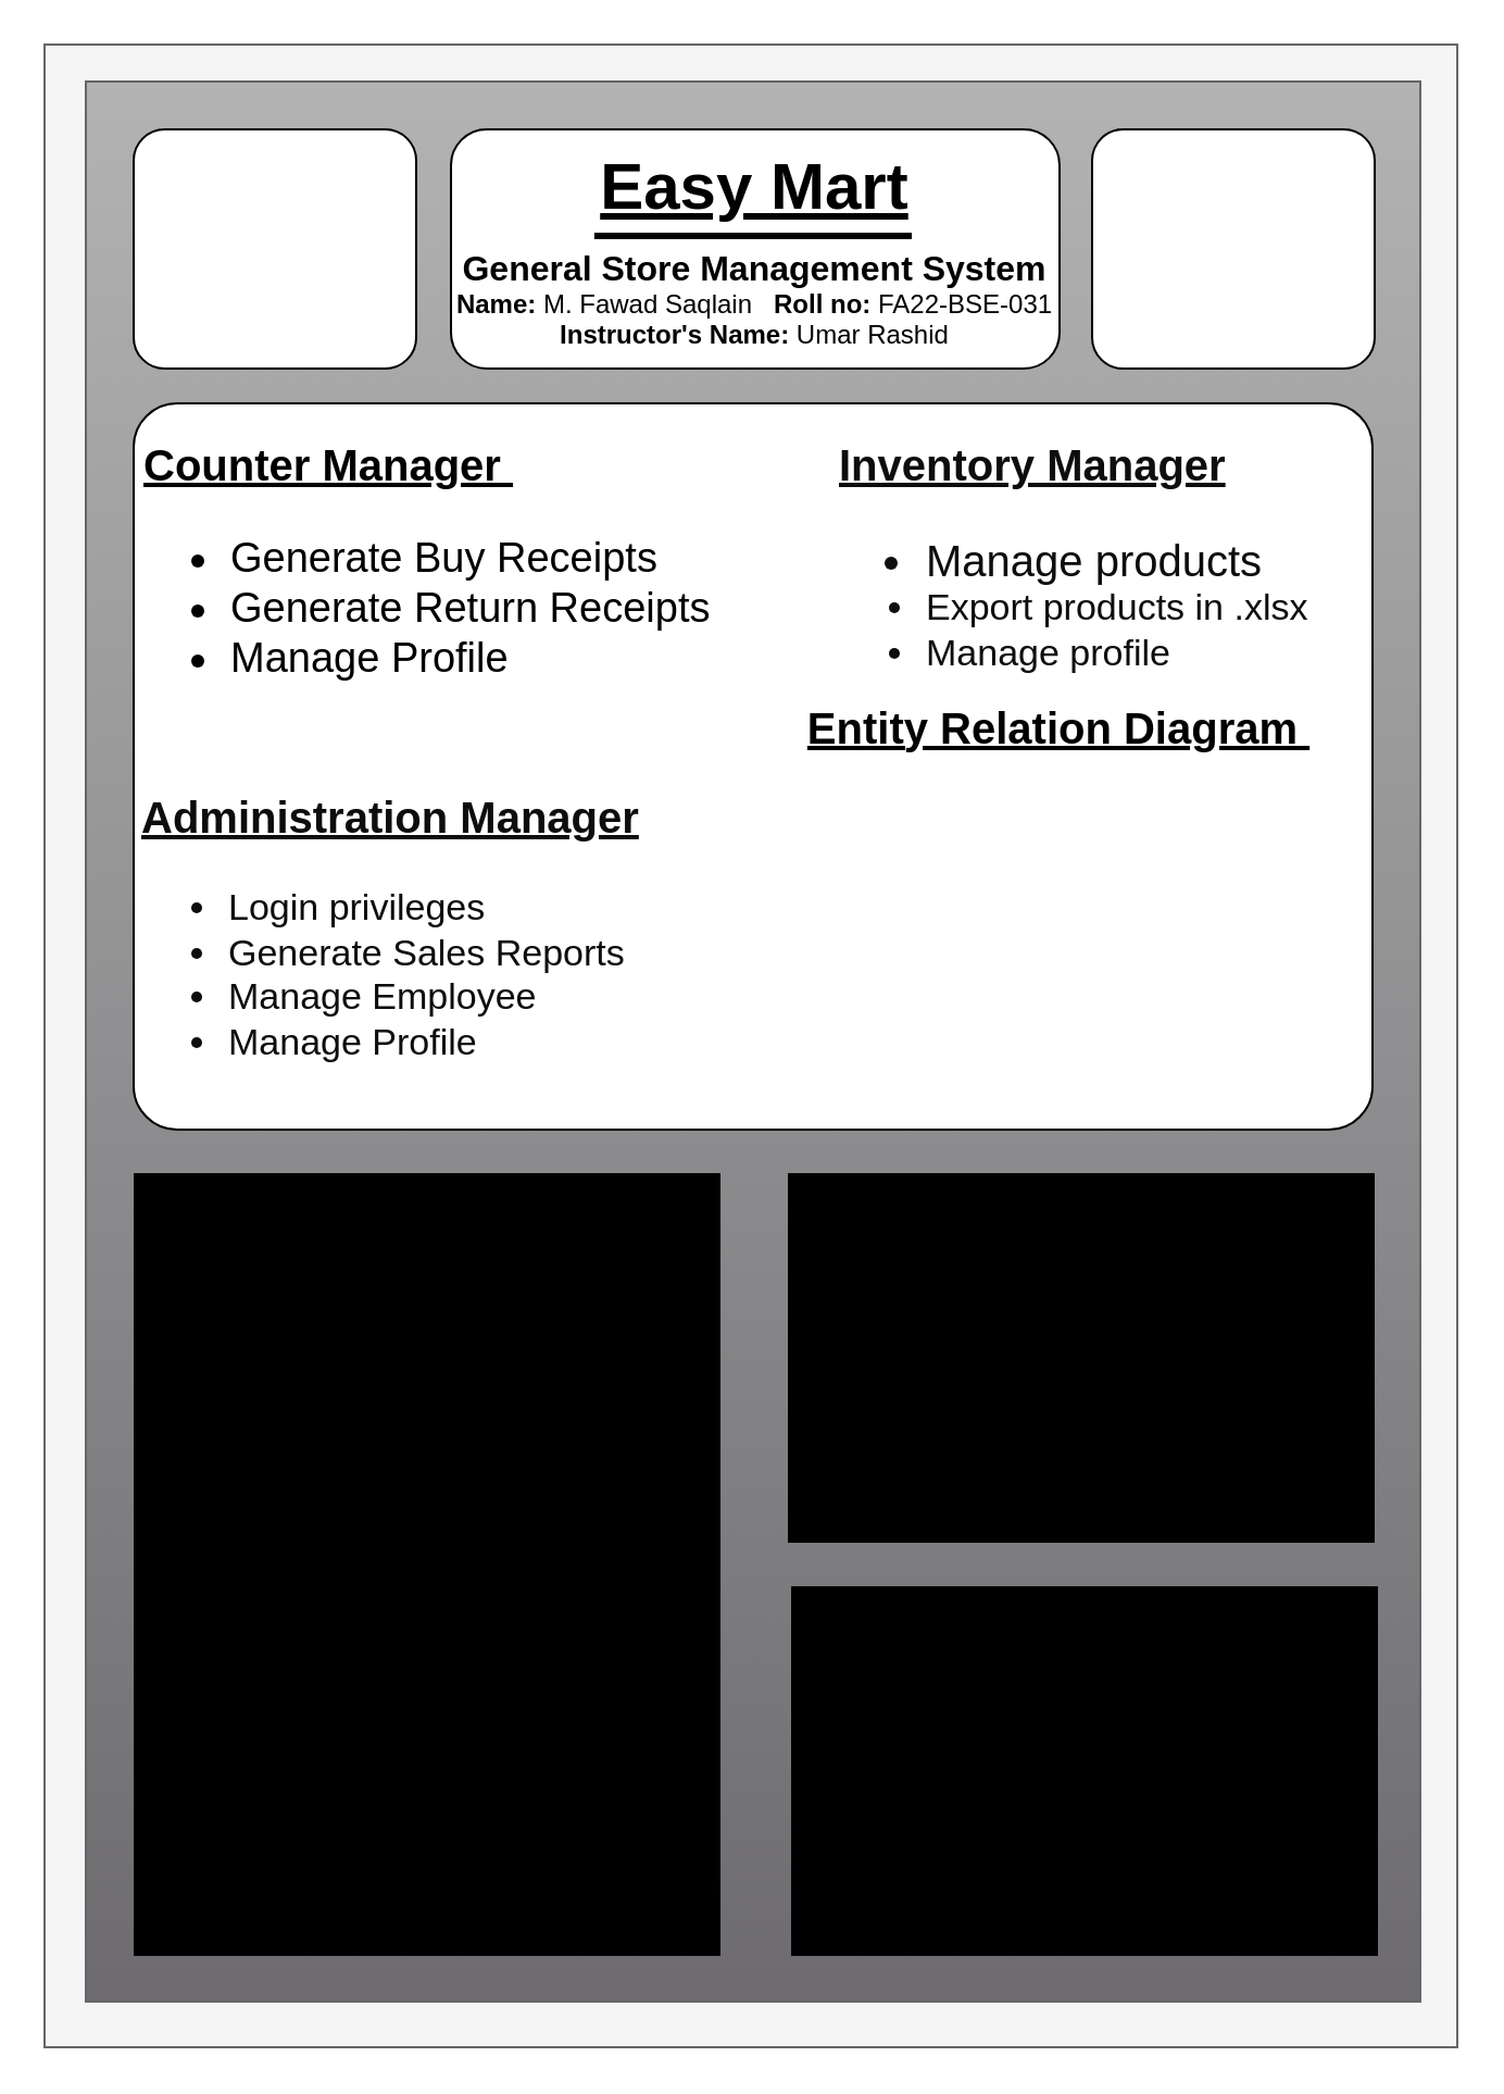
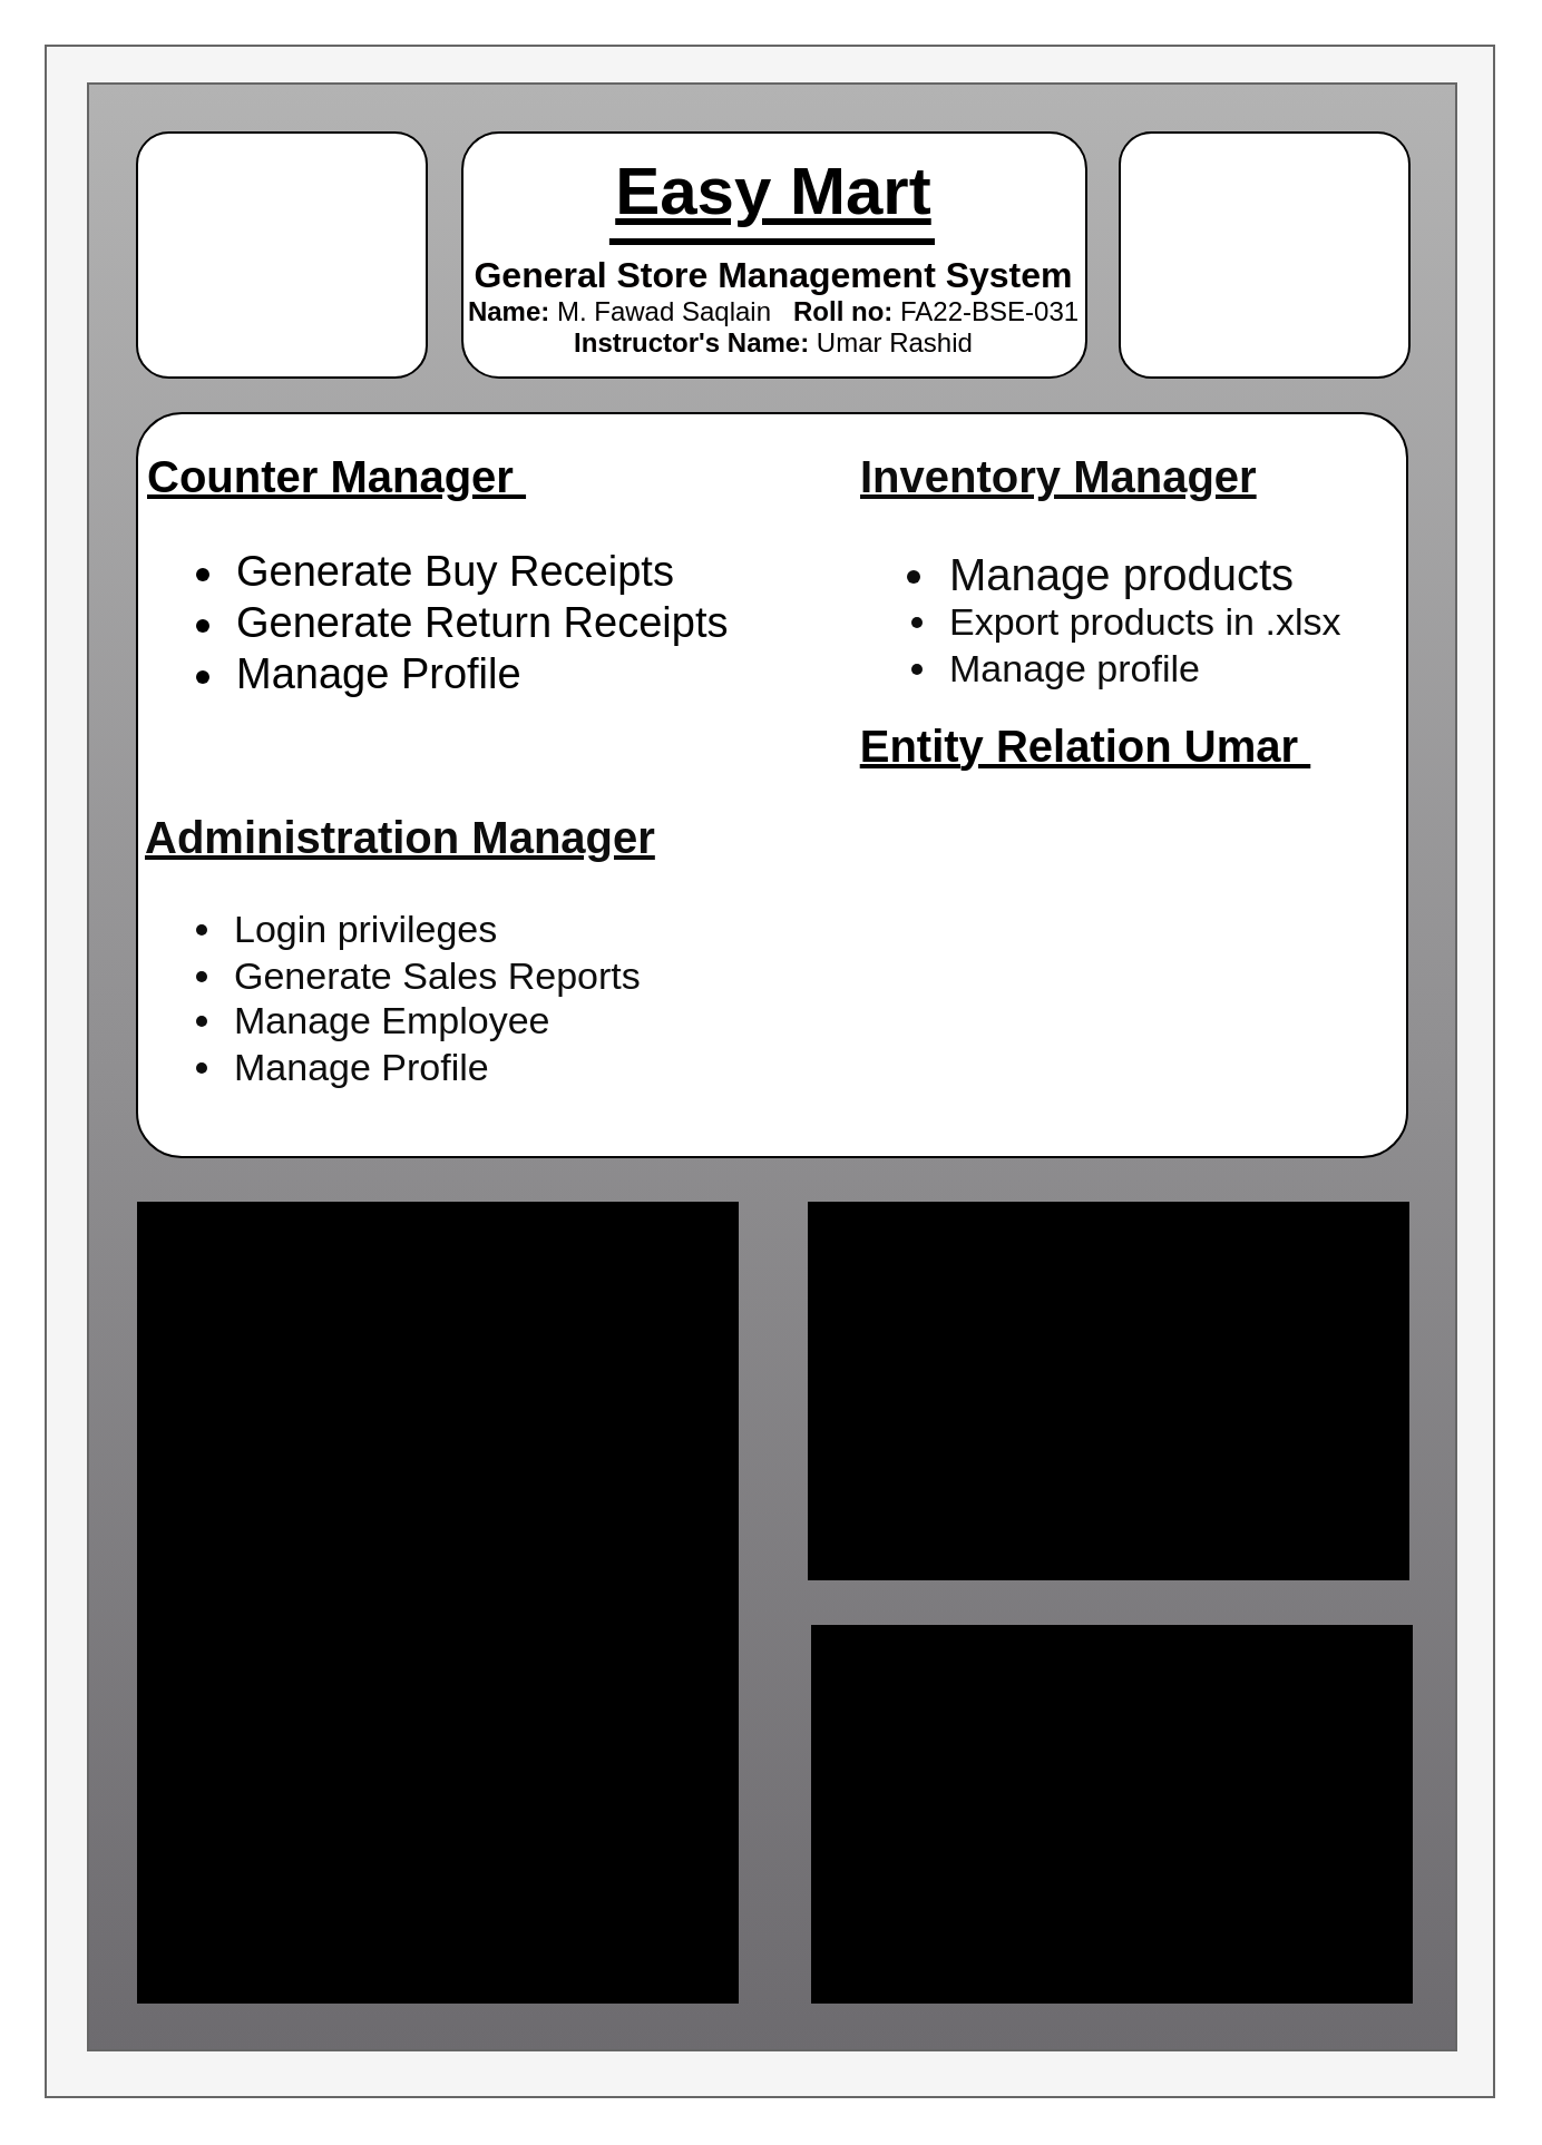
  <mxCell id="0" />
  <mxCell id="1" parent="0" />
  <mxCell id="2" value="" style="rounded=0;whiteSpace=wrap;html=1;fillColor=#f5f5f5;fontColor=#db1414;strokeColor=#666666;aspect=fixed;" parent="1" vertex="1"><mxGeometry x="20" y="20" width="650" height="921" as="geometry" /></mxCell>
  <mxCell id="3" value="" style="rounded=0;whiteSpace=wrap;html=1;fillColor=#6d6b6f;gradientColor=#b3b3b3;strokeColor=#666666;rotation=-180;fontColor=#db1414;" parent="1" vertex="1"><mxGeometry x="39" y="37" width="614" height="883" as="geometry" /></mxCell>
  <mxCell id="4" value="&lt;h2 style=&quot;margin: 0px 0px 10px; padding: 0px; box-sizing: border-box; animation: 1.5s ease-out 0s 1 normal none running fadeInDown; font-family: Arial, sans-serif;&quot;&gt;&lt;font style=&quot;font-size: 30px;&quot; color=&quot;#000000&quot;&gt;&lt;u&gt;Easy Mart&lt;/u&gt;&lt;/font&gt;&lt;/h2&gt;&lt;div style=&quot;font-size: 16px;&quot;&gt;&lt;font color=&quot;#030000&quot;&gt;&lt;b&gt;General Store&amp;nbsp;&lt;/b&gt;&lt;/font&gt;&lt;b style=&quot;background-color: initial; color: rgb(3, 0, 0);&quot;&gt;Management System&lt;/b&gt;&lt;/div&gt;&lt;div style=&quot;&quot;&gt;&lt;font style=&quot;font-size: 12px;&quot; color=&quot;#030000&quot;&gt;&lt;b&gt;Name: &lt;/b&gt;M. Fawad Saqlain&lt;b&gt;&amp;nbsp; &amp;nbsp;Roll no: &lt;/b&gt;FA22-BSE-031&lt;/font&gt;&lt;/div&gt;&lt;div style=&quot;&quot;&gt;&lt;font style=&quot;font-size: 12px;&quot; color=&quot;#030000&quot;&gt;&lt;b&gt;Instructor's Name:&amp;nbsp;&lt;/b&gt;Umar Rashid&lt;/font&gt;&lt;/div&gt;" style="rounded=1;whiteSpace=wrap;html=1;fillColor=#ffffff;fontColor=#db1414;" parent="1" vertex="1"><mxGeometry x="207" y="59" width="280" height="110" as="geometry" /></mxCell>
  <mxCell id="5" value="" style="rounded=1;whiteSpace=wrap;html=1;fillColor=#ffffff;arcSize=13;fontColor=#db1414;" parent="1" vertex="1"><mxGeometry x="61" y="59" width="130" height="110" as="geometry" /></mxCell>
  <mxCell id="6" value="" style="rounded=1;whiteSpace=wrap;html=1;fillColor=#000000;arcSize=0;fontColor=#db1414;strokeColor=none;" parent="1" vertex="1"><mxGeometry x="61" y="539" width="270" height="360" as="geometry" /></mxCell>
  <mxCell id="7" value="" style="rounded=1;whiteSpace=wrap;html=1;fillColor=#000000;arcSize=0;fontColor=#000000;strokeColor=none;" parent="1" vertex="1"><mxGeometry x="363.5" y="729" width="270" height="170" as="geometry" /></mxCell>
  <mxCell id="8" value="" style="rounded=1;whiteSpace=wrap;html=1;fillColor=#000000;arcSize=0;fontColor=#db1414;strokeColor=none;" parent="1" vertex="1"><mxGeometry x="362" y="539" width="270" height="170" as="geometry" /></mxCell>
  <mxCell id="9" value="" style="rounded=1;whiteSpace=wrap;html=1;fillColor=#ffffff;arcSize=6;fontColor=#db1414;" parent="1" vertex="1"><mxGeometry x="61" y="185" width="570" height="334" as="geometry" /></mxCell>
  <mxCell id="10" value="" style="rounded=1;whiteSpace=wrap;html=1;fillColor=#ffffff;arcSize=13;fontColor=#db1414;" parent="1" vertex="1"><mxGeometry x="502" y="59" width="130" height="110" as="geometry" /></mxCell>
  <mxCell id="11" value="&lt;h1 style=&quot;font-size: 20px;&quot;&gt;&lt;font style=&quot;font-size: 20px;&quot;&gt;&lt;u&gt;Counter Manager&amp;nbsp;&lt;/u&gt;&lt;/font&gt;&lt;/h1&gt;&lt;p style=&quot;font-size: 20px;&quot;&gt;&lt;/p&gt;&lt;ul style=&quot;font-size: 19px;&quot;&gt;&lt;li style=&quot;&quot;&gt;Generate Buy Receipts&lt;br&gt;&lt;/li&gt;&lt;li style=&quot;&quot;&gt;Generate&amp;nbsp;Return Receipts&lt;/li&gt;&lt;li&gt;&lt;span style=&quot;background-color: initial;&quot;&gt;Manage Profile&lt;/span&gt;&lt;/li&gt;&lt;/ul&gt;&lt;p&gt;&lt;/p&gt;" style="text;html=1;spacing=5;spacingTop=-20;whiteSpace=wrap;overflow=hidden;rounded=0;fontColor=#000000;verticalAlign=top;" parent="1" vertex="1"><mxGeometry x="61" y="199" width="275" height="152" as="geometry" /></mxCell>
  <mxCell id="12" value="&lt;h1 style=&quot;font-size: 20px;&quot;&gt;&lt;font style=&quot;font-size: 20px;&quot;&gt;&lt;u style=&quot;&quot;&gt;Inventory Manager&lt;/u&gt;&lt;/font&gt;&lt;/h1&gt;&lt;p style=&quot;font-size: 20px;&quot;&gt;&lt;/p&gt;&lt;ul style=&quot;font-size: 20px;&quot;&gt;&lt;li style=&quot;&quot;&gt;&lt;font style=&quot;font-size: 20px;&quot;&gt;Manage products&lt;/font&gt;&lt;/li&gt;&lt;li style=&quot;font-size: 17px;&quot;&gt;&lt;font style=&quot;font-size: 17px;&quot;&gt;Export products in .xlsx&lt;/font&gt;&lt;/li&gt;&lt;li style=&quot;font-size: 17px;&quot;&gt;&lt;font style=&quot;font-size: 17px;&quot;&gt;Manage profile&lt;/font&gt;&lt;/li&gt;&lt;/ul&gt;&lt;p&gt;&lt;/p&gt;" style="text;html=1;spacing=5;spacingTop=-20;whiteSpace=wrap;overflow=hidden;rounded=0;fontColor=#0D0D0D;align=left;" parent="1" vertex="1"><mxGeometry x="381" y="199" width="235" height="130" as="geometry" /></mxCell>
  <mxCell id="13" value="&lt;h1 style=&quot;text-align: center; font-size: 20px;&quot;&gt;&lt;font style=&quot;font-size: 20px;&quot;&gt;&lt;u&gt;Administration Manager&lt;/u&gt;&lt;/font&gt;&lt;/h1&gt;&lt;p style=&quot;font-size: 20px;&quot;&gt;&lt;/p&gt;&lt;ul style=&quot;font-size: 17px;&quot;&gt;&lt;li style=&quot;&quot;&gt;Login&amp;nbsp;privileges&lt;/li&gt;&lt;li style=&quot;&quot;&gt;Generate&amp;nbsp;Sales Reports&lt;br&gt;&lt;/li&gt;&lt;li style=&quot;&quot;&gt;Manage&amp;nbsp;Employee&lt;/li&gt;&lt;li&gt;Manage Profile&lt;/li&gt;&lt;/ul&gt;&lt;p&gt;&lt;/p&gt;" style="text;html=1;spacing=5;spacingTop=-20;whiteSpace=wrap;overflow=hidden;rounded=0;fontColor=#0D0D0D;" parent="1" vertex="1"><mxGeometry x="60" y="361" width="239" height="130" as="geometry" /></mxCell>
  <mxCell id="14" value="" style="endArrow=none;html=1;rounded=0;strokeColor=#000000;jumpSize=5;strokeWidth=3;exitX=0.222;exitY=0.455;exitDx=0;exitDy=0;exitPerimeter=0;" parent="1" edge="1"><mxGeometry width="50" height="50" relative="1" as="geometry"><mxPoint x="272.94" y="108.05" as="sourcePoint" /><mxPoint x="419" y="108" as="targetPoint" /></mxGeometry></mxCell>
- <mxCell id="15" value="&lt;font style=&quot;font-size: 20px;&quot; color=&quot;#000000&quot;&gt;&lt;b&gt;&lt;u&gt;Entity Relation Diagram&amp;nbsp;&lt;/u&gt;&lt;/b&gt;&lt;/font&gt;" style="text;html=1;align=center;verticalAlign=middle;whiteSpace=wrap;rounded=0;" parent="1" vertex="1"><mxGeometry x="362" y="319" width="250" height="30" as="geometry" /></mxCell>
+ <mxCell id="15" value="&lt;font style=&quot;font-size: 20px;&quot; color=&quot;#000000&quot;&gt;&lt;b&gt;&lt;u&gt;Entity Relation Umar&amp;nbsp;&lt;/u&gt;&lt;/b&gt;&lt;/font&gt;" style="text;html=1;align=center;verticalAlign=middle;whiteSpace=wrap;rounded=0;" parent="1" vertex="1"><mxGeometry x="362" y="319" width="250" height="30" as="geometry" /></mxCell>
